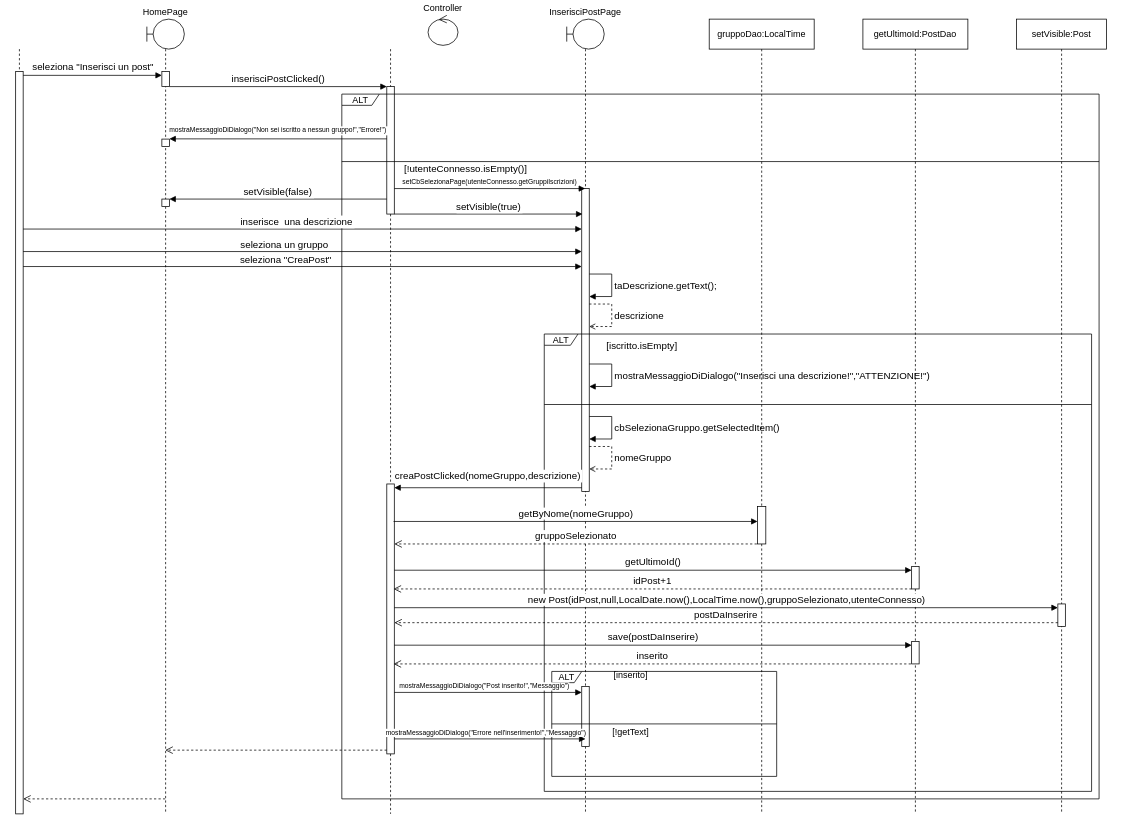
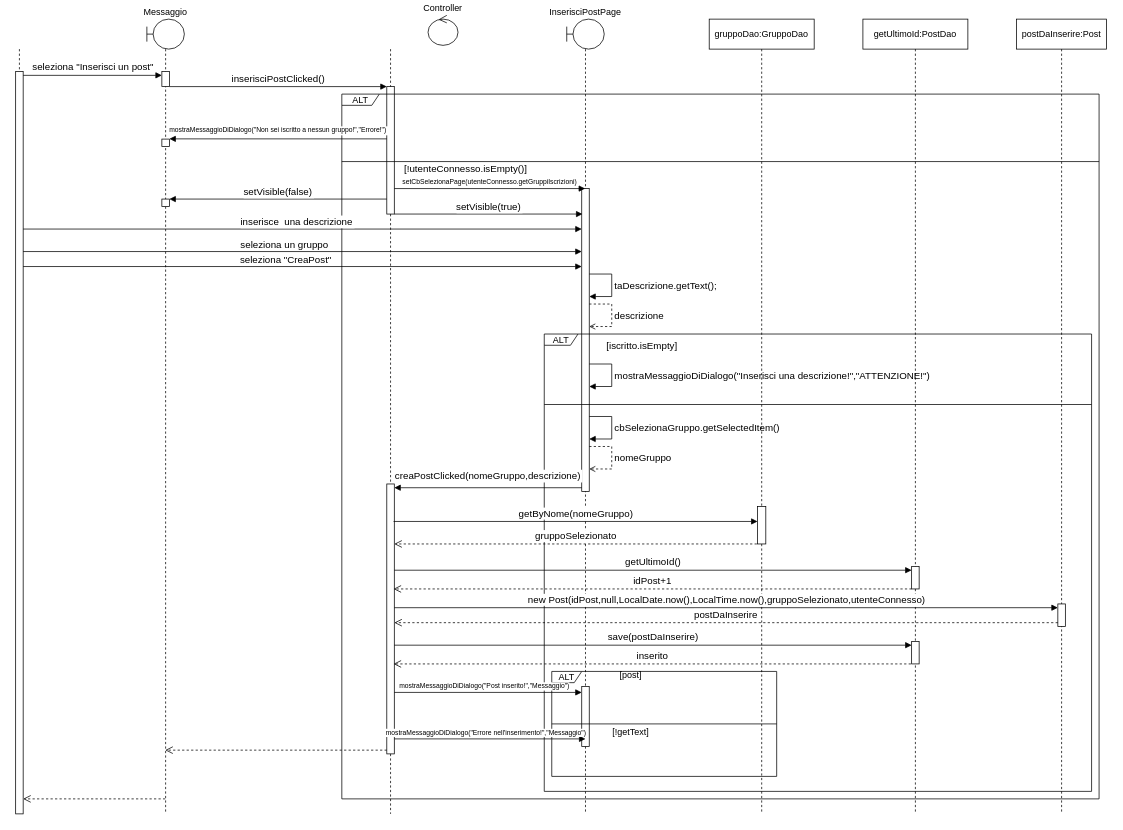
  <mxCell id="0" />
  <mxCell id="1" parent="0" />
  <mxCell id="2" value="" style="html=1;points=[[0,0,0,0,5],[0,1,0,0,-5],[1,0,0,0,5],[1,1,0,0,-5]];perimeter=orthogonalPerimeter;outlineConnect=0;targetShapes=umlLifeline;portConstraint=eastwest;newEdgeStyle={&quot;curved&quot;:0,&quot;rounded&quot;:0};" parent="1" vertex="1"><mxGeometry x="20" y="95" width="10" height="990" as="geometry" /></mxCell>
- <mxCell id="3" value="HomePage" style="shape=umlLifeline;perimeter=lifelinePerimeter;whiteSpace=wrap;html=1;container=1;dropTarget=0;collapsible=0;recursiveResize=0;outlineConnect=0;portConstraint=eastwest;newEdgeStyle={&quot;curved&quot;:0,&quot;rounded&quot;:0};participant=umlBoundary;labelPosition=center;verticalLabelPosition=top;align=center;verticalAlign=bottom;" parent="1" vertex="1"><mxGeometry x="195" y="25" width="50" height="1060" as="geometry" /></mxCell>
+ <mxCell id="3" value="Messaggio" style="shape=umlLifeline;perimeter=lifelinePerimeter;whiteSpace=wrap;html=1;container=1;dropTarget=0;collapsible=0;recursiveResize=0;outlineConnect=0;portConstraint=eastwest;newEdgeStyle={&quot;curved&quot;:0,&quot;rounded&quot;:0};participant=umlBoundary;labelPosition=center;verticalLabelPosition=top;align=center;verticalAlign=bottom;" parent="1" vertex="1"><mxGeometry x="195" y="25" width="50" height="1060" as="geometry" /></mxCell>
  <mxCell id="4" value="" style="html=1;points=[[0,0,0,0,5],[0,1,0,0,-5],[1,0,0,0,5],[1,1,0,0,-5]];perimeter=orthogonalPerimeter;outlineConnect=0;targetShapes=umlLifeline;portConstraint=eastwest;newEdgeStyle={&quot;curved&quot;:0,&quot;rounded&quot;:0};" parent="3" vertex="1"><mxGeometry x="20" y="70" width="10" height="20" as="geometry" /></mxCell>
  <mxCell id="5" value="" style="html=1;points=[[0,0,0,0,5],[0,1,0,0,-5],[1,0,0,0,5],[1,1,0,0,-5]];perimeter=orthogonalPerimeter;outlineConnect=0;targetShapes=umlLifeline;portConstraint=eastwest;newEdgeStyle={&quot;curved&quot;:0,&quot;rounded&quot;:0};" parent="3" vertex="1"><mxGeometry x="20" y="160" width="10" height="10" as="geometry" /></mxCell>
  <mxCell id="6" value="" style="html=1;points=[[0,0,0,0,5],[0,1,0,0,-5],[1,0,0,0,5],[1,1,0,0,-5]];perimeter=orthogonalPerimeter;outlineConnect=0;targetShapes=umlLifeline;portConstraint=eastwest;newEdgeStyle={&quot;curved&quot;:0,&quot;rounded&quot;:0};" parent="3" vertex="1"><mxGeometry x="20" y="240" width="10" height="10" as="geometry" /></mxCell>
  <mxCell id="7" value="seleziona &quot;Inserisci un post&quot;" style="html=1;verticalAlign=bottom;startArrow=none;endArrow=block;startSize=8;curved=0;rounded=0;entryX=0;entryY=0;entryDx=0;entryDy=5;startFill=0;fontSize=13;labelPosition=center;verticalLabelPosition=top;align=center;textDirection=ltr;" parent="1" target="4" edge="1"><mxGeometry relative="1" as="geometry"><mxPoint x="30" y="100" as="sourcePoint" /></mxGeometry></mxCell>
  <mxCell id="8" value="" style="html=1;points=[[0,0,0,0,5],[0,1,0,0,-5],[1,0,0,0,5],[1,1,0,0,-5]];perimeter=orthogonalPerimeter;outlineConnect=0;targetShapes=umlLifeline;portConstraint=eastwest;newEdgeStyle={&quot;curved&quot;:0,&quot;rounded&quot;:0};" parent="1" vertex="1"><mxGeometry x="515" y="115" width="10" height="170" as="geometry" /></mxCell>
  <mxCell id="9" value="inserisciPostClicked()" style="html=1;verticalAlign=bottom;startArrow=none;endArrow=block;startSize=8;curved=0;rounded=0;startFill=0;fontSize=13;" parent="1" edge="1"><mxGeometry relative="1" as="geometry"><mxPoint x="225" y="115" as="sourcePoint" /><mxPoint x="515" y="115" as="targetPoint" /></mxGeometry></mxCell>
  <mxCell id="10" value="Controller" style="ellipse;shape=umlControl;aspect=fixed;labelPosition=center;verticalLabelPosition=top;align=center;verticalAlign=bottom;" parent="1" vertex="1"><mxGeometry x="570" y="20" width="40" height="40" as="geometry" /></mxCell>
  <mxCell id="11" value="ALT" style="shape=umlFrame;whiteSpace=wrap;html=1;pointerEvents=0;width=50;height=15;" parent="1" vertex="1"><mxGeometry x="455" y="125" width="1010" height="940" as="geometry" /></mxCell>
  <mxCell id="12" value="" style="line;strokeWidth=1;fillColor=none;align=left;verticalAlign=middle;spacingTop=-1;spacingLeft=3;spacingRight=3;rotatable=0;labelPosition=right;points=[];portConstraint=eastwest;strokeColor=inherit;" parent="1" vertex="1"><mxGeometry x="455" y="211" width="1010" height="8" as="geometry" /></mxCell>
  <mxCell id="13" value="mostraMessaggioDiDialogo(&quot;Non sei iscritto a nessun gruppo!&quot;,&quot;Errore!&quot;)" style="verticalAlign=bottom;endArrow=block;curved=0;rounded=0;fontSize=9;horizontal=1;labelBorderColor=none;spacingTop=0;spacing=5;entryX=1;entryY=0;entryDx=0;entryDy=5;entryPerimeter=0;" parent="1" edge="1"><mxGeometry width="80" relative="1" as="geometry"><mxPoint x="515" y="184.71" as="sourcePoint" /><mxPoint x="225" y="184.71" as="targetPoint" /></mxGeometry></mxCell>
  <mxCell id="14" value="" style="line;strokeWidth=1;fillColor=none;align=left;verticalAlign=middle;spacingTop=-1;spacingLeft=3;spacingRight=3;rotatable=0;labelPosition=right;points=[];portConstraint=eastwest;strokeColor=inherit;horizontal=0;direction=south;dashed=1;" parent="1" vertex="1"><mxGeometry x="516" y="65" width="8" height="50" as="geometry" /></mxCell>
  <mxCell id="15" value="InserisciPostPage" style="shape=umlLifeline;perimeter=lifelinePerimeter;container=1;dropTarget=0;collapsible=0;recursiveResize=0;outlineConnect=0;portConstraint=eastwest;newEdgeStyle={&quot;curved&quot;:0,&quot;rounded&quot;:0};participant=umlBoundary;verticalAlign=bottom;labelPosition=center;verticalLabelPosition=top;align=center;" parent="1" vertex="1"><mxGeometry x="755" y="25" width="50" height="1060" as="geometry" /></mxCell>
  <mxCell id="16" value="" style="html=1;points=[[0,0,0,0,5],[0,1,0,0,-5],[1,0,0,0,5],[1,1,0,0,-5]];perimeter=orthogonalPerimeter;outlineConnect=0;targetShapes=umlLifeline;portConstraint=eastwest;newEdgeStyle={&quot;curved&quot;:0,&quot;rounded&quot;:0};" parent="15" vertex="1"><mxGeometry x="20" y="226" width="10" height="404" as="geometry" /></mxCell>
  <mxCell id="17" value="" style="html=1;points=[[0,0,0,0,5],[0,1,0,0,-5],[1,0,0,0,5],[1,1,0,0,-5]];perimeter=orthogonalPerimeter;outlineConnect=0;targetShapes=umlLifeline;portConstraint=eastwest;newEdgeStyle={&quot;curved&quot;:0,&quot;rounded&quot;:0};" vertex="1" parent="15"><mxGeometry x="20" y="890" width="10" height="80" as="geometry" /></mxCell>
  <mxCell id="18" value="setCbSelezionaPage(utenteConnesso.getGruppiIscrizioni)" style="html=1;verticalAlign=bottom;startArrow=none;endArrow=block;startSize=8;curved=0;rounded=0;startFill=0;fontSize=9;" parent="1" edge="1"><mxGeometry relative="1" as="geometry"><mxPoint x="525" y="251" as="sourcePoint" /><mxPoint x="779.5" y="251" as="targetPoint" /></mxGeometry></mxCell>
  <mxCell id="19" value="setVisible(false)" style="verticalAlign=bottom;endArrow=block;curved=0;rounded=0;fontSize=13;" parent="1" target="6" edge="1"><mxGeometry width="80" relative="1" as="geometry"><mxPoint x="515" y="265" as="sourcePoint" /><mxPoint x="219.875" y="261" as="targetPoint" /></mxGeometry></mxCell>
  <mxCell id="20" value="setVisible(true)" style="verticalAlign=bottom;endArrow=block;curved=0;rounded=0;fontSize=13;" parent="1" edge="1"><mxGeometry width="80" relative="1" as="geometry"><mxPoint x="525" y="285" as="sourcePoint" /><mxPoint x="776" y="285" as="targetPoint" /></mxGeometry></mxCell>
  <mxCell id="21" value="[!utenteConnesso.isEmpty()]" style="text;html=1;align=center;verticalAlign=middle;resizable=0;points=[];autosize=1;strokeColor=none;fillColor=none;spacing=2;spacingTop=-10;fontSize=13;" parent="1" vertex="1"><mxGeometry x="530" y="219" width="180" height="20" as="geometry" /></mxCell>
  <mxCell id="22" value="inserisce  una descrizione" style="verticalAlign=bottom;endArrow=block;curved=0;rounded=0;fontSize=13;" parent="1" edge="1"><mxGeometry x="-0.02" width="80" relative="1" as="geometry"><mxPoint x="30" y="305" as="sourcePoint" /><mxPoint x="775" y="305" as="targetPoint" /><mxPoint as="offset" /></mxGeometry></mxCell>
  <mxCell id="23" value="" style="html=1;verticalAlign=bottom;endArrow=block;curved=0;rounded=0;entryX=0;entryY=1;entryDx=0;entryDy=-5;entryPerimeter=0;" parent="1" edge="1"><mxGeometry width="80" relative="1" as="geometry"><mxPoint x="30" y="335" as="sourcePoint" /><mxPoint x="775" y="335" as="targetPoint" /></mxGeometry></mxCell>
  <mxCell id="24" value="&amp;nbsp; &amp;nbsp; seleziona un gruppo" style="edgeLabel;html=1;align=center;verticalAlign=middle;resizable=0;points=[];fontSize=13;" parent="23" vertex="1" connectable="0"><mxGeometry x="-0.062" relative="1" as="geometry"><mxPoint x="-9" y="-10" as="offset" /></mxGeometry></mxCell>
  <mxCell id="25" value="" style="html=1;verticalAlign=bottom;endArrow=block;curved=0;rounded=0;entryX=0;entryY=1;entryDx=0;entryDy=-5;entryPerimeter=0;" parent="1" edge="1"><mxGeometry width="80" relative="1" as="geometry"><mxPoint x="30" y="355" as="sourcePoint" /><mxPoint x="775" y="355" as="targetPoint" /></mxGeometry></mxCell>
  <mxCell id="26" value="&amp;nbsp; &amp;nbsp; &amp;nbsp;seleziona &quot;CreaPost&quot;" style="edgeLabel;html=1;align=center;verticalAlign=middle;resizable=0;points=[];fontSize=13;" parent="25" vertex="1" connectable="0"><mxGeometry x="-0.062" relative="1" as="geometry"><mxPoint x="-9" y="-10" as="offset" /></mxGeometry></mxCell>
  <mxCell id="27" value="taDescrizione.getText();" style="html=1;align=left;spacingLeft=2;endArrow=block;rounded=0;edgeStyle=orthogonalEdgeStyle;curved=0;rounded=0;fontSize=13;" parent="1" target="16" edge="1"><mxGeometry relative="1" as="geometry"><mxPoint x="785" y="365" as="sourcePoint" /><Array as="points"><mxPoint x="815" y="365" /><mxPoint x="815" y="395" /></Array><mxPoint x="790" y="395" as="targetPoint" /></mxGeometry></mxCell>
  <mxCell id="28" value="descrizione" style="html=1;align=left;spacingLeft=2;endArrow=open;rounded=0;edgeStyle=orthogonalEdgeStyle;curved=0;rounded=0;dashed=1;endFill=0;fontSize=13;" parent="1" edge="1"><mxGeometry relative="1" as="geometry"><mxPoint x="785" y="405" as="sourcePoint" /><Array as="points"><mxPoint x="815" y="405" /><mxPoint x="815" y="435" /></Array><mxPoint x="785" y="435" as="targetPoint" /></mxGeometry></mxCell>
  <mxCell id="29" value="ALT" style="shape=umlFrame;whiteSpace=wrap;html=1;pointerEvents=0;width=45;height=15;" parent="1" vertex="1"><mxGeometry x="725" y="445" width="730" height="610" as="geometry" /></mxCell>
  <mxCell id="30" value="[iscritto.isEmpty]" style="text;html=1;align=center;verticalAlign=middle;resizable=0;points=[];autosize=1;strokeColor=none;fillColor=none;fontSize=13;" parent="1" vertex="1"><mxGeometry x="780" y="445" width="150" height="30" as="geometry" /></mxCell>
  <mxCell id="31" value="mostraMessaggioDiDialogo(&quot;Inserisci una descrizione!&quot;,&quot;ATTENZIONE!&quot;)" style="html=1;align=left;spacingLeft=2;endArrow=block;rounded=0;edgeStyle=orthogonalEdgeStyle;curved=0;rounded=0;fontSize=13;" parent="1" edge="1"><mxGeometry relative="1" as="geometry"><mxPoint x="785" y="485" as="sourcePoint" /><Array as="points"><mxPoint x="815" y="485" /><mxPoint x="815" y="515" /></Array><mxPoint x="785" y="515" as="targetPoint" /></mxGeometry></mxCell>
  <mxCell id="32" value="" style="line;strokeWidth=1;fillColor=none;align=left;verticalAlign=middle;spacingTop=-1;spacingLeft=3;spacingRight=3;rotatable=0;labelPosition=right;points=[];portConstraint=eastwest;strokeColor=inherit;" parent="1" vertex="1"><mxGeometry x="725" y="535" width="730" height="8" as="geometry" /></mxCell>
  <mxCell id="33" value="cbSelezionaGruppo.getSelectedItem()" style="html=1;align=left;spacingLeft=2;endArrow=block;rounded=0;edgeStyle=orthogonalEdgeStyle;curved=0;rounded=0;fontSize=13;" parent="1" edge="1"><mxGeometry relative="1" as="geometry"><mxPoint x="785" y="555" as="sourcePoint" /><Array as="points"><mxPoint x="815" y="555" /><mxPoint x="815" y="585" /></Array><mxPoint x="785" y="585" as="targetPoint" /></mxGeometry></mxCell>
  <mxCell id="34" value="nomeGruppo" style="html=1;align=left;spacingLeft=2;endArrow=open;rounded=0;edgeStyle=orthogonalEdgeStyle;curved=0;rounded=0;dashed=1;endFill=0;fontSize=13;" parent="1" edge="1"><mxGeometry relative="1" as="geometry"><mxPoint x="785" y="595" as="sourcePoint" /><Array as="points"><mxPoint x="815" y="595" /><mxPoint x="815" y="625" /></Array><mxPoint x="785" y="625" as="targetPoint" /></mxGeometry></mxCell>
  <mxCell id="35" value="creaPostClicked(nomeGruppo,descrizione)" style="verticalAlign=bottom;endArrow=block;curved=0;rounded=0;fontSize=13;spacing=8;exitX=0;exitY=1;exitDx=0;exitDy=-5;exitPerimeter=0;" parent="1" source="16" target="37" edge="1"><mxGeometry width="80" relative="1" as="geometry"><mxPoint x="755" y="655" as="sourcePoint" /><mxPoint x="555" y="645" as="targetPoint" /></mxGeometry></mxCell>
  <mxCell id="36" value="" style="line;strokeWidth=1;fillColor=none;align=left;verticalAlign=middle;spacingTop=-1;spacingLeft=3;spacingRight=3;rotatable=0;labelPosition=right;points=[];portConstraint=eastwest;strokeColor=inherit;horizontal=0;direction=south;dashed=1;" parent="1" vertex="1"><mxGeometry x="516" y="285" width="8" height="360" as="geometry" /></mxCell>
  <mxCell id="37" value="" style="html=1;points=[[0,0,0,0,5],[0,1,0,0,-5],[1,0,0,0,5],[1,1,0,0,-5]];perimeter=orthogonalPerimeter;outlineConnect=0;targetShapes=umlLifeline;portConstraint=eastwest;newEdgeStyle={&quot;curved&quot;:0,&quot;rounded&quot;:0};" parent="1" vertex="1"><mxGeometry x="515" y="645" width="10" height="360" as="geometry" /></mxCell>
- <mxCell id="38" value="gruppoDao:LocalTime" style="shape=umlLifeline;perimeter=lifelinePerimeter;whiteSpace=wrap;html=1;container=1;dropTarget=0;collapsible=0;recursiveResize=0;outlineConnect=0;portConstraint=eastwest;newEdgeStyle={&quot;curved&quot;:0,&quot;rounded&quot;:0};" parent="1" vertex="1"><mxGeometry x="945" y="25" width="140" height="1060" as="geometry" /></mxCell>
+ <mxCell id="38" value="gruppoDao:GruppoDao" style="shape=umlLifeline;perimeter=lifelinePerimeter;whiteSpace=wrap;html=1;container=1;dropTarget=0;collapsible=0;recursiveResize=0;outlineConnect=0;portConstraint=eastwest;newEdgeStyle={&quot;curved&quot;:0,&quot;rounded&quot;:0};" parent="1" vertex="1"><mxGeometry x="945" y="25" width="140" height="1060" as="geometry" /></mxCell>
  <mxCell id="39" value="" style="html=1;points=[[0,0,0,0,5],[0,1,0,0,-5],[1,0,0,0,5],[1,1,0,0,-5]];perimeter=orthogonalPerimeter;outlineConnect=0;targetShapes=umlLifeline;portConstraint=eastwest;newEdgeStyle={&quot;curved&quot;:0,&quot;rounded&quot;:0};" parent="38" vertex="1"><mxGeometry x="64.5" y="650" width="11" height="50" as="geometry" /></mxCell>
  <mxCell id="40" value="getByNome(nomeGruppo)" style="html=1;verticalAlign=bottom;startArrow=none;endArrow=block;startSize=8;curved=0;rounded=0;entryX=0;entryY=0;entryDx=0;entryDy=5;startFill=0;fontSize=13;" parent="1" edge="1"><mxGeometry relative="1" as="geometry"><mxPoint x="524" y="695" as="sourcePoint" /><mxPoint x="1009.5" y="695" as="targetPoint" /></mxGeometry></mxCell>
  <mxCell id="41" value="gruppoSelezionato" style="html=1;verticalAlign=bottom;endArrow=open;dashed=1;endSize=8;curved=0;rounded=0;fontSize=13;" parent="1" target="37" edge="1"><mxGeometry relative="1" as="geometry"><mxPoint x="1008.5" y="725" as="sourcePoint" /><mxPoint x="524" y="730" as="targetPoint" /></mxGeometry></mxCell>
  <mxCell id="42" value="getUltimoId:PostDao" style="shape=umlLifeline;perimeter=lifelinePerimeter;whiteSpace=wrap;html=1;container=1;dropTarget=0;collapsible=0;recursiveResize=0;outlineConnect=0;portConstraint=eastwest;newEdgeStyle={&quot;curved&quot;:0,&quot;rounded&quot;:0};" parent="1" vertex="1"><mxGeometry x="1150" y="25" width="140" height="1060" as="geometry" /></mxCell>
  <mxCell id="43" value="" style="html=1;points=[[0,0,0,0,5],[0,1,0,0,-5],[1,0,0,0,5],[1,1,0,0,-5]];perimeter=orthogonalPerimeter;outlineConnect=0;targetShapes=umlLifeline;portConstraint=eastwest;newEdgeStyle={&quot;curved&quot;:0,&quot;rounded&quot;:0};" vertex="1" parent="42"><mxGeometry x="65" y="730" width="10" height="30" as="geometry" /></mxCell>
  <mxCell id="44" value="" style="html=1;points=[[0,0,0,0,5],[0,1,0,0,-5],[1,0,0,0,5],[1,1,0,0,-5]];perimeter=orthogonalPerimeter;outlineConnect=0;targetShapes=umlLifeline;portConstraint=eastwest;newEdgeStyle={&quot;curved&quot;:0,&quot;rounded&quot;:0};" vertex="1" parent="42"><mxGeometry x="65" y="830" width="10" height="30" as="geometry" /></mxCell>
  <mxCell id="45" value="getUltimoId()" style="html=1;verticalAlign=bottom;startArrow=none;endArrow=block;startSize=8;curved=0;rounded=0;entryX=0;entryY=0;entryDx=0;entryDy=5;startFill=0;fontSize=13;" edge="1" target="43" parent="1"><mxGeometry relative="1" as="geometry"><mxPoint x="525" y="760" as="sourcePoint" /></mxGeometry></mxCell>
  <mxCell id="46" value="idPost+1" style="html=1;verticalAlign=bottom;endArrow=open;dashed=1;endSize=8;curved=0;rounded=0;fontSize=13;" edge="1" parent="1"><mxGeometry relative="1" as="geometry"><mxPoint x="1215" y="785" as="sourcePoint" /><mxPoint x="524" y="785" as="targetPoint" /></mxGeometry></mxCell>
- <mxCell id="47" value="setVisible:Post" style="shape=umlLifeline;perimeter=lifelinePerimeter;whiteSpace=wrap;html=1;container=1;dropTarget=0;collapsible=0;recursiveResize=0;outlineConnect=0;portConstraint=eastwest;newEdgeStyle={&quot;curved&quot;:0,&quot;rounded&quot;:0};" vertex="1" parent="1"><mxGeometry x="1355" y="25" width="120" height="1060" as="geometry" /></mxCell>
+ <mxCell id="47" value="postDaInserire:Post" style="shape=umlLifeline;perimeter=lifelinePerimeter;whiteSpace=wrap;html=1;container=1;dropTarget=0;collapsible=0;recursiveResize=0;outlineConnect=0;portConstraint=eastwest;newEdgeStyle={&quot;curved&quot;:0,&quot;rounded&quot;:0};" vertex="1" parent="1"><mxGeometry x="1355" y="25" width="120" height="1060" as="geometry" /></mxCell>
  <mxCell id="48" value="" style="html=1;points=[[0,0,0,0,5],[0,1,0,0,-5],[1,0,0,0,5],[1,1,0,0,-5]];perimeter=orthogonalPerimeter;outlineConnect=0;targetShapes=umlLifeline;portConstraint=eastwest;newEdgeStyle={&quot;curved&quot;:0,&quot;rounded&quot;:0};" vertex="1" parent="47"><mxGeometry x="55" y="780" width="10" height="30" as="geometry" /></mxCell>
  <mxCell id="49" value="new Post(idPost,null,LocalDate.now(),LocalTime.now(),gruppoSelezionato,utenteConnesso)" style="html=1;verticalAlign=bottom;startArrow=none;endArrow=block;startSize=8;curved=0;rounded=0;entryX=0;entryY=0;entryDx=0;entryDy=5;fontSize=13;startFill=0;" edge="1" target="48" parent="1"><mxGeometry relative="1" as="geometry"><mxPoint x="525" y="810" as="sourcePoint" /></mxGeometry></mxCell>
  <mxCell id="50" value="postDaInserire" style="html=1;verticalAlign=bottom;endArrow=open;dashed=1;endSize=8;curved=0;rounded=0;exitX=0;exitY=1;exitDx=0;exitDy=-5;exitPerimeter=0;fontSize=13;" edge="1" parent="1" source="48" target="37"><mxGeometry relative="1" as="geometry"><mxPoint x="1405" y="825" as="sourcePoint" /><mxPoint x="1325" y="825" as="targetPoint" /></mxGeometry></mxCell>
  <mxCell id="51" value="save(postDaInserire)" style="html=1;verticalAlign=bottom;startArrow=none;endArrow=block;startSize=8;curved=0;rounded=0;entryX=0;entryY=0;entryDx=0;entryDy=5;startFill=0;fontSize=13;" edge="1" target="44" parent="1" source="37"><mxGeometry relative="1" as="geometry"><mxPoint x="530" y="860" as="sourcePoint" /></mxGeometry></mxCell>
  <mxCell id="52" value="inserito" style="html=1;verticalAlign=bottom;endArrow=open;dashed=1;endSize=8;curved=0;rounded=0;fontSize=13;" edge="1" parent="1"><mxGeometry relative="1" as="geometry"><mxPoint x="1214" y="885" as="sourcePoint" /><mxPoint x="524" y="885" as="targetPoint" /></mxGeometry></mxCell>
  <mxCell id="53" value="ALT" style="shape=umlFrame;whiteSpace=wrap;html=1;pointerEvents=0;width=40;height=15;" vertex="1" parent="1"><mxGeometry x="735" y="895" width="300" height="140" as="geometry" /></mxCell>
- <mxCell id="54" value="[inserito]" style="text;html=1;align=center;verticalAlign=middle;resizable=0;points=[];autosize=1;strokeColor=none;fillColor=none;" vertex="1" parent="1"><mxGeometry x="805" y="885" width="70" height="30" as="geometry" /></mxCell>
+ <mxCell id="54" value="[post]" style="text;html=1;align=center;verticalAlign=middle;resizable=0;points=[];autosize=1;strokeColor=none;fillColor=none;" vertex="1" parent="1"><mxGeometry x="805" y="885" width="70" height="30" as="geometry" /></mxCell>
  <mxCell id="55" value="" style="line;strokeWidth=1;fillColor=none;align=left;verticalAlign=middle;spacingTop=-1;spacingLeft=3;spacingRight=3;rotatable=0;labelPosition=right;points=[];portConstraint=eastwest;strokeColor=inherit;" vertex="1" parent="1"><mxGeometry x="735" y="961" width="300" height="8" as="geometry" /></mxCell>
  <mxCell id="56" value="mostraMessaggioDiDialogo(&quot;Post inserito!&quot;,&quot;Messaggio&quot;)" style="html=1;verticalAlign=bottom;startArrow=none;endArrow=block;startSize=8;curved=0;rounded=0;entryX=0;entryY=0;entryDx=0;entryDy=5;fontSize=9;startFill=0;" edge="1" parent="1"><mxGeometry x="-0.04" relative="1" as="geometry"><mxPoint x="525" y="923" as="sourcePoint" /><mxPoint x="775" y="923" as="targetPoint" /><mxPoint as="offset" /></mxGeometry></mxCell>
  <mxCell id="57" value="" style="line;strokeWidth=1;fillColor=none;align=left;verticalAlign=middle;spacingTop=-1;spacingLeft=3;spacingRight=3;rotatable=0;labelPosition=right;points=[];portConstraint=eastwest;strokeColor=inherit;horizontal=0;direction=south;dashed=1;" vertex="1" parent="1"><mxGeometry x="516" y="1005" width="8" height="80" as="geometry" /></mxCell>
  <mxCell id="58" value="" style="line;strokeWidth=1;fillColor=none;align=left;verticalAlign=middle;spacingTop=-1;spacingLeft=3;spacingRight=3;rotatable=0;labelPosition=right;points=[];portConstraint=eastwest;strokeColor=inherit;horizontal=0;direction=south;dashed=1;" vertex="1" parent="1"><mxGeometry x="21" y="65" width="8" height="30" as="geometry" /></mxCell>
  <mxCell id="59" value="[!getText]" style="text;html=1;align=center;verticalAlign=middle;resizable=0;points=[];autosize=1;strokeColor=none;fillColor=none;" vertex="1" parent="1"><mxGeometry x="805" y="961" width="70" height="30" as="geometry" /></mxCell>
  <mxCell id="60" value="" style="html=1;verticalAlign=bottom;endArrow=open;dashed=1;endSize=8;curved=0;rounded=0;exitX=0;exitY=1;exitDx=0;exitDy=-5;exitPerimeter=0;" edge="1" parent="1" source="37" target="3"><mxGeometry relative="1" as="geometry"><mxPoint x="745" y="755" as="sourcePoint" /><mxPoint x="665" y="755" as="targetPoint" /></mxGeometry></mxCell>
  <mxCell id="61" value="" style="html=1;verticalAlign=bottom;endArrow=open;dashed=1;endSize=8;curved=0;rounded=0;" edge="1" parent="1"><mxGeometry relative="1" as="geometry"><mxPoint x="219.5" y="1065" as="sourcePoint" /><mxPoint x="30" y="1065" as="targetPoint" /></mxGeometry></mxCell>
  <mxCell id="62" value="mostraMessaggioDiDialogo(&quot;Errore nell'inserimento!&quot;,&quot;Messaggio&quot;)" style="html=1;verticalAlign=bottom;startArrow=none;endArrow=block;startSize=8;curved=0;rounded=0;entryX=0;entryY=0;entryDx=0;entryDy=5;fontSize=9;startFill=0;" edge="1" parent="1" source="37"><mxGeometry x="-0.04" relative="1" as="geometry"><mxPoint x="530" y="985" as="sourcePoint" /><mxPoint x="780" y="985" as="targetPoint" /><mxPoint as="offset" /></mxGeometry></mxCell>
